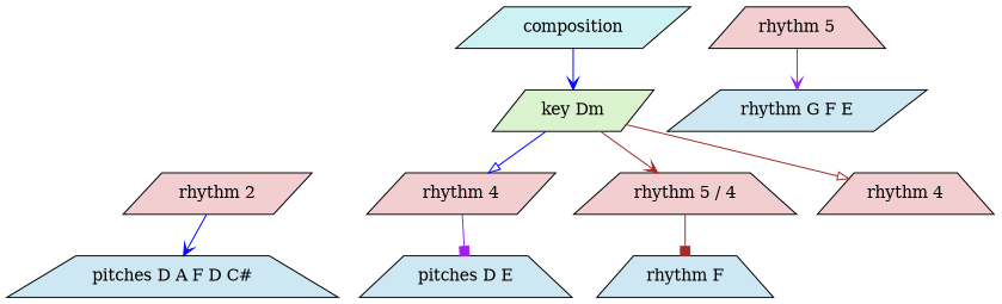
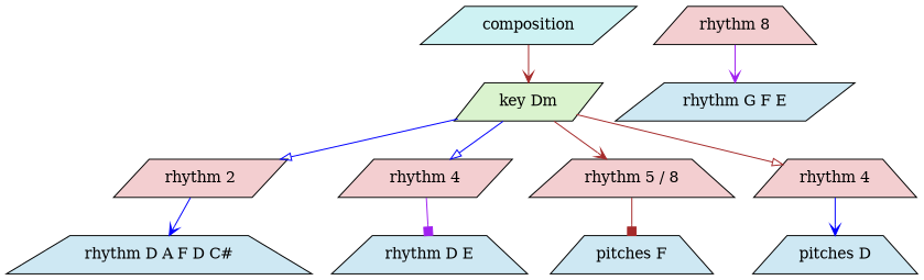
  digraph {
    ordering=out
    node [fillcolor="#f3ced0" shape=trapezium style=filled]
    edge [arrowhead=vee color=brown]
    n1 [fillcolor="#cef2f3" label=composition shape=parallelogram]
    n2 [fillcolor="#daf3ce" label="key Dm" shape=parallelogram]
    n3 [label="rhythm 2" shape=parallelogram]
    n4 [label="rhythm 4" shape=parallelogram]
-   n5 [label="rhythm 5 / 4"]
+   n5 [label="rhythm 5 / 8"]
    n6 [label="rhythm 4"]
-   n7 [fillcolor="#cee8f3" label="pitches D A F D C#"]
-   n8 [fillcolor="#cee8f3" label="pitches D E"]
-   n9 [fillcolor="#cee8f3" label="rhythm F"]
-   n10 [label="rhythm 5"]
+   n7 [fillcolor="#cee8f3" label="rhythm D A F D C#"]
+   n8 [fillcolor="#cee8f3" label="rhythm D E"]
+   n9 [fillcolor="#cee8f3" label="pitches F"]
+   n10 [label="rhythm 8"]
    n11 [fillcolor="#cee8f3" label="rhythm G F E" shape=parallelogram]
-   n1 -> n2 [color=blue]
+   n12 [fillcolor="#cee8f3" label="pitches D"]
+   n1 -> n2
+   n2 -> n3 [arrowhead=onormal color=blue]
    n2 -> n4 [arrowhead=onormal color=blue]
    n2 -> n5
    n2 -> n6 [arrowhead=onormal]
    n3 -> n7 [color=blue]
    n4 -> n8 [arrowhead=box color=purple]
    n5 -> n9 [arrowhead=box]
+   n6 -> n12 [color=blue]
    n10 -> n11 [color=purple]
  }
